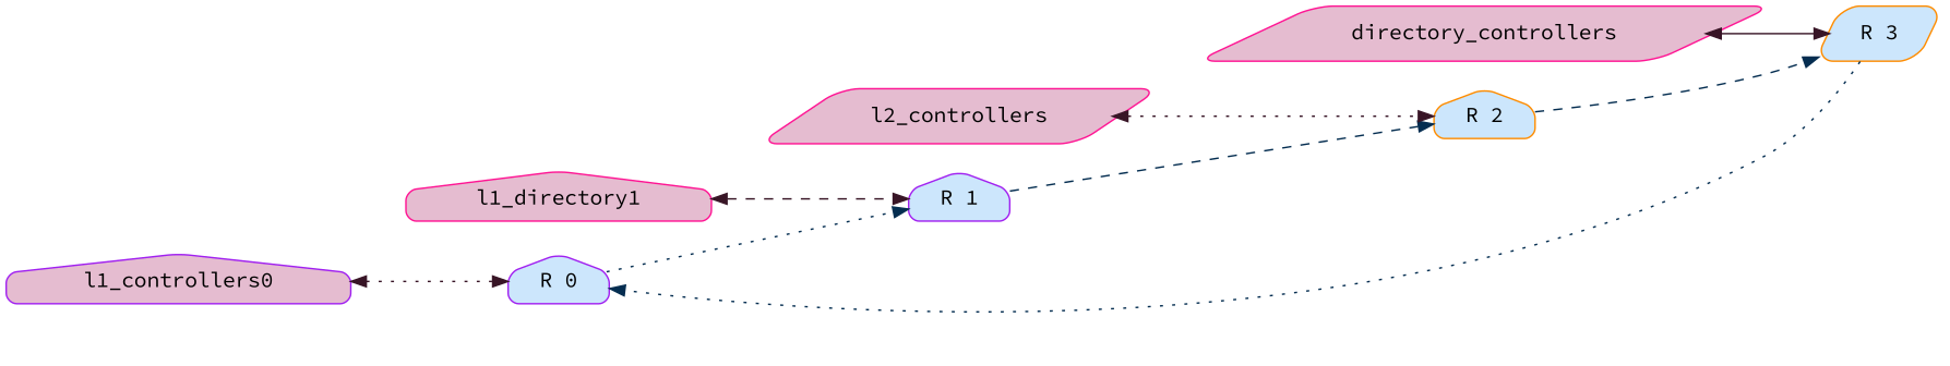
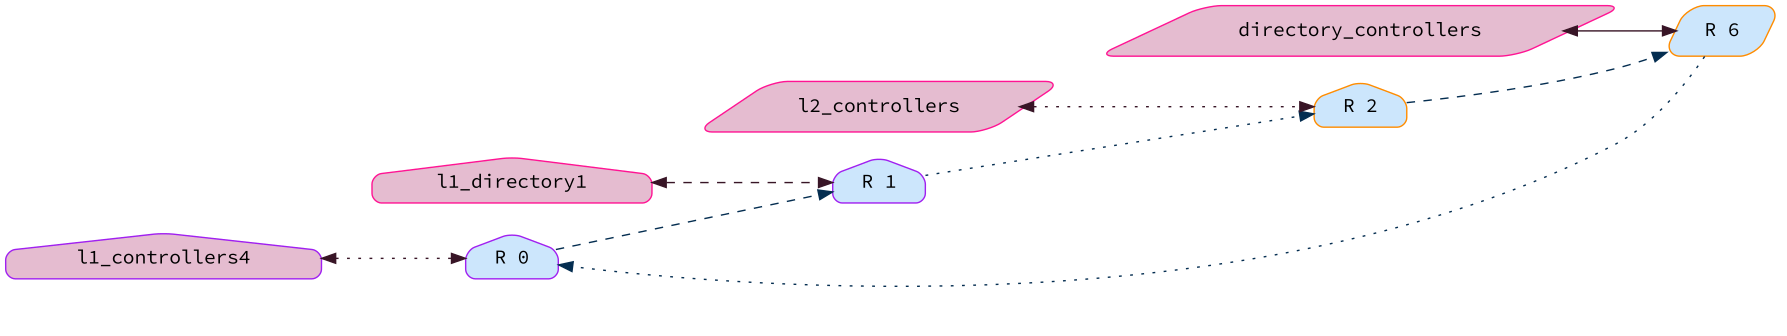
  graph {
    fontname="Source Code Pro"
    rankdir=LR
    node [color=purple fillcolor="#cce6fc" fontcolor="#000000" fontname="Source Code Pro" fontsize=14 shape=house style="rounded, filled"]
    edge [color="#042d50" dir=forward fontname="Source Code Pro" style=dotted weight=0.5]
    n1 [label="R 0"]
    n2 [label="R 1"]
    n3 [color=darkorange label="R 2"]
-   n4 [color=darkorange label="R 3" shape=parallelogram]
-   n5 [fillcolor="#e5bcd0" label=l1_controllers0]
+   n4 [color=darkorange label="R 6" shape=parallelogram]
+   n5 [fillcolor="#e5bcd0" label=l1_controllers4]
    n6 [color=deeppink fillcolor="#e5bcd0" label=l1_directory1]
    n7 [color=deeppink fillcolor="#e5bcd0" label=l2_controllers shape=parallelogram]
    n8 [color=deeppink fillcolor="#e5bcd0" label=directory_controllers shape=parallelogram]
-   n1 -- n2
-   n2 -- n3 [style=dashed]
+   n1 -- n2 [style=dashed]
+   n2 -- n3
    n3 -- n4 [style=dashed]
    n4 -- n1
    n5 -- n1 [color="#381526" dir=both weight=1.0]
    n6 -- n2 [color="#381526" dir=both style=dashed weight=1.0]
    n7 -- n3 [color="#381526" dir=both weight=1.0]
    n8 -- n4 [color="#381526" dir=both style=solid weight=1.0]
  }
